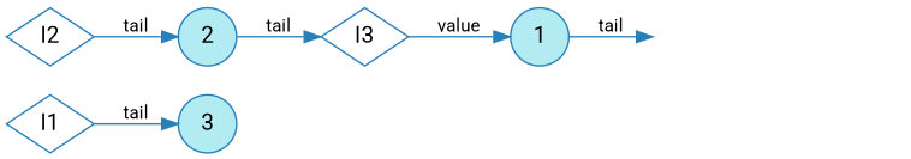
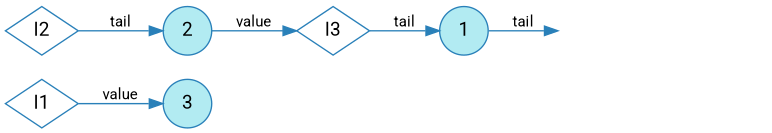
  digraph {
    rankdir=LR
    splines=false
    node [color="#2980B9" fillcolor="#ffffff" fontcolor="#000000" fontname="Segoe UI,Roboto,Helvetica,Arial,sans-serif" shape=circle style=filled]
    edge [color="#2980B9" fontcolor="#000000" fontname="Segoe UI,Roboto,Helvetica,Arial,sans-serif" fontsize=11]
    n1 [fillcolor="#b2ebf2" label=3]
    l1 [shape=diamond]
    n3 [fillcolor="#b2ebf2" label=2]
    l2 [shape=diamond]
    l3 [shape=diamond]
    n6 [fillcolor="#b2ebf2" label=1]
    l4 [shape=diamond style=invis]
    n8 [label="∅" style=invis]
-   l1 -> n1 [label=tail]
-   n3 -> l3 [label=tail]
+   l1 -> n1 [label=value]
+   n3 -> l3 [label=value]
    l2 -> n3 [label=tail]
-   l3 -> n6 [label=value]
+   l3 -> n6 [label=tail]
    n6 -> l4 [label=tail]
    l4 -> n8 [label=value style=invis]
  }
